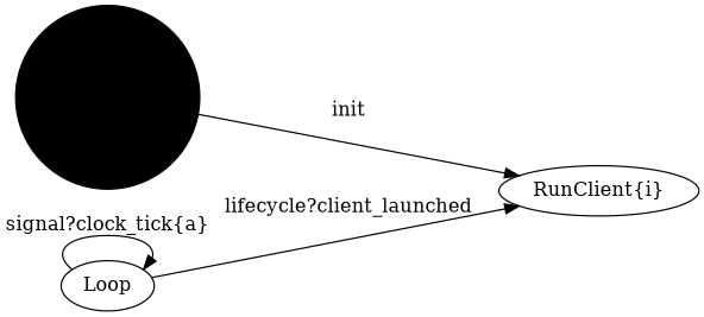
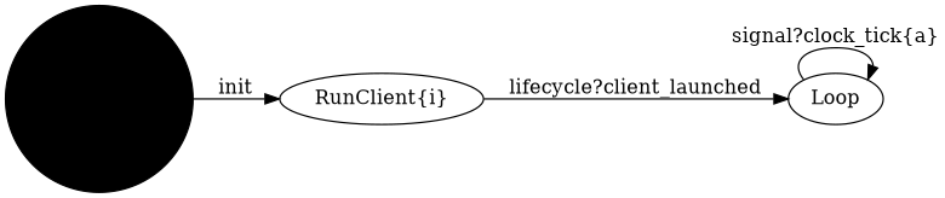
  digraph {
    rankdir=LR
    node [shape=ellipse]
    INIT_STATE [color=black shape=circle style=filled]
    n2 [label="RunClient{i}"]
    n3 [label=Loop]
    INIT_STATE -> n2 [label=init]
-   n3 -> n2 [label="lifecycle?client_launched"]
+   n2 -> n3 [label="lifecycle?client_launched"]
    n3 -> n3 [label="signal?clock_tick{a}"]
  }
